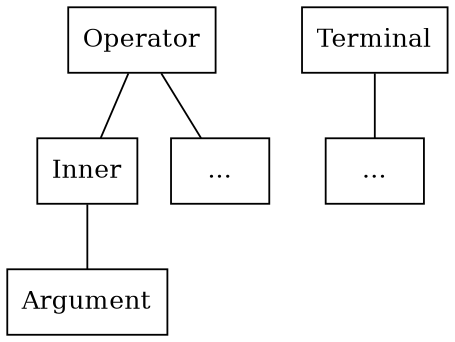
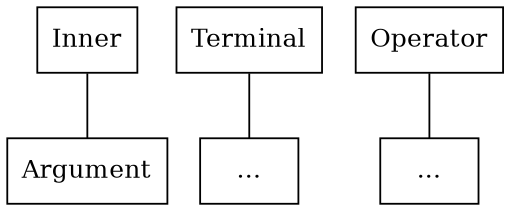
  digraph {
    node [shape=box]
    edge [arrowhead=none arrowtail=empty]
    n1 [label=Argument]
    n2 [label="..."]
    n3 [label=Inner]
    n4 [label="..."]
    Terminal
    Operator
    n3 -> n1
    Terminal -> n2
-   Operator -> n3
    Operator -> n4
  }
